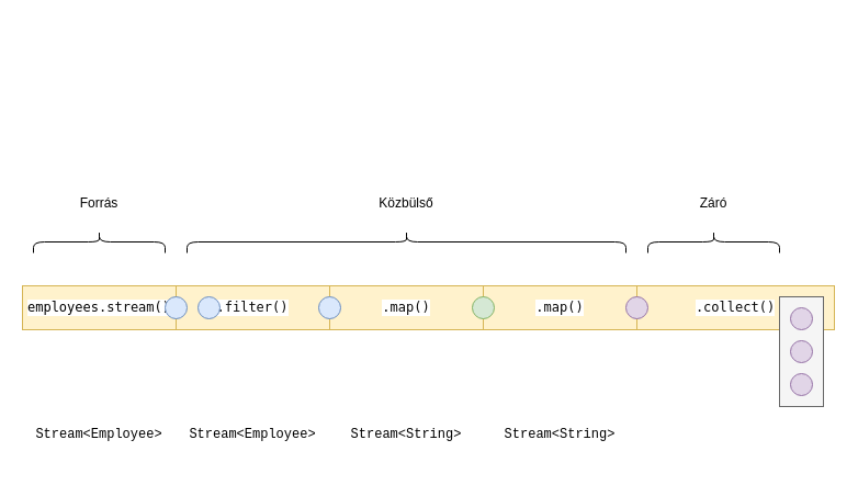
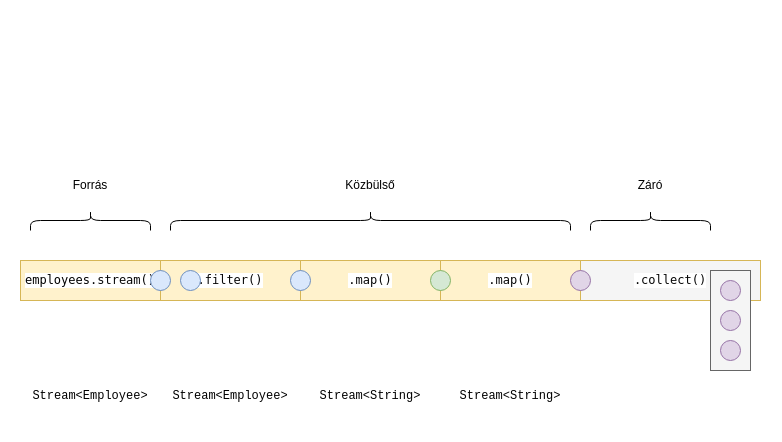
  <mxCell id="0" />
  <mxCell id="1" parent="0" />
  <mxCell id="2" value="&lt;pre style=&quot;background-color: #ffffff ; color: #080808 ; font-family: &amp;#34;jetbrains mono&amp;#34; , monospace ; font-size: 9 8pt&quot;&gt;&lt;span style=&quot;color: #000000&quot;&gt;employees&lt;/span&gt;.stream()&lt;/pre&gt;" style="rounded=0;whiteSpace=wrap;html=1;fillColor=#fff2cc;strokeColor=#d6b656;" parent="1" vertex="1"><mxGeometry x="20" y="260" width="140" height="40" as="geometry" /></mxCell>
  <mxCell id="3" value="&lt;pre style=&quot;background-color: #ffffff ; color: #080808 ; font-family: &amp;#34;jetbrains mono&amp;#34; , monospace ; font-size: 9 8pt&quot;&gt;&lt;pre style=&quot;font-family: &amp;#34;jetbrains mono&amp;#34; , monospace&quot;&gt;.filter()&lt;/pre&gt;&lt;/pre&gt;" style="rounded=0;whiteSpace=wrap;html=1;" parent="1" vertex="1"><mxGeometry x="160" y="260" width="140" height="40" as="geometry" /></mxCell>
  <mxCell id="4" value="&lt;pre style=&quot;background-color: #ffffff ; color: #080808 ; font-family: &amp;#34;jetbrains mono&amp;#34; , monospace ; font-size: 9 8pt&quot;&gt;&lt;pre style=&quot;font-family: &amp;#34;jetbrains mono&amp;#34; , monospace&quot;&gt;.map()&lt;/pre&gt;&lt;/pre&gt;" style="rounded=0;whiteSpace=wrap;html=1;" parent="1" vertex="1"><mxGeometry x="300" y="260" width="140" height="40" as="geometry" /></mxCell>
  <mxCell id="5" value="&lt;pre style=&quot;background-color: #ffffff ; color: #080808 ; font-family: &amp;#34;jetbrains mono&amp;#34; , monospace ; font-size: 9 8pt&quot;&gt;&lt;pre style=&quot;font-family: &amp;#34;jetbrains mono&amp;#34; , monospace&quot;&gt;.map()&lt;/pre&gt;&lt;/pre&gt;" style="rounded=0;whiteSpace=wrap;html=1;fillColor=#fff2cc;strokeColor=#d6b656;" parent="1" vertex="1"><mxGeometry x="440" y="260" width="140" height="40" as="geometry" /></mxCell>
- <mxCell id="6" value="&lt;pre style=&quot;background-color: #ffffff ; color: #080808 ; font-family: &amp;#34;jetbrains mono&amp;#34; , monospace ; font-size: 9 8pt&quot;&gt;&lt;pre style=&quot;font-family: &amp;#34;jetbrains mono&amp;#34; , monospace&quot;&gt;.collect()&lt;/pre&gt;&lt;/pre&gt;" style="rounded=0;whiteSpace=wrap;html=1;fillColor=#fff2cc;strokeColor=#d6b656;" parent="1" vertex="1"><mxGeometry x="580" y="260" width="180" height="40" as="geometry" /></mxCell>
+ <mxCell id="6" value="&lt;pre style=&quot;background-color: #ffffff ; color: #080808 ; font-family: &amp;#34;jetbrains mono&amp;#34; , monospace ; font-size: 9 8pt&quot;&gt;&lt;pre style=&quot;font-family: &amp;#34;jetbrains mono&amp;#34; , monospace&quot;&gt;.collect()&lt;/pre&gt;&lt;/pre&gt;" style="rounded=0;whiteSpace=wrap;html=1;fillColor=#f5f5f5;strokeColor=#d6b656;" parent="1" vertex="1"><mxGeometry x="580" y="260" width="180" height="40" as="geometry" /></mxCell>
  <mxCell id="7" value="&lt;pre style=&quot;background-color: #ffffff ; color: #080808 ; font-family: &amp;#34;jetbrains mono&amp;#34; , monospace ; font-size: 9 8pt&quot;&gt;&lt;pre style=&quot;font-family: &amp;#34;jetbrains mono&amp;#34; , monospace&quot;&gt;.filter()&lt;/pre&gt;&lt;/pre&gt;" style="rounded=0;whiteSpace=wrap;html=1;fillColor=#fff2cc;strokeColor=#d6b656;" parent="1" vertex="1"><mxGeometry x="160" y="260" width="140" height="40" as="geometry" /></mxCell>
  <mxCell id="8" value="&lt;pre style=&quot;background-color: #ffffff ; color: #080808 ; font-family: &amp;#34;jetbrains mono&amp;#34; , monospace ; font-size: 9 8pt&quot;&gt;&lt;pre style=&quot;font-family: &amp;#34;jetbrains mono&amp;#34; , monospace&quot;&gt;.map()&lt;/pre&gt;&lt;/pre&gt;" style="rounded=0;whiteSpace=wrap;html=1;fillColor=#fff2cc;strokeColor=#d6b656;" parent="1" vertex="1"><mxGeometry x="300" y="260" width="140" height="40" as="geometry" /></mxCell>
  <mxCell id="9" value="" style="shape=curlyBracket;whiteSpace=wrap;html=1;rounded=1;rotation=90;" parent="1" vertex="1"><mxGeometry x="80" y="160" width="20" height="120" as="geometry" /></mxCell>
  <mxCell id="10" value="" style="shape=curlyBracket;whiteSpace=wrap;html=1;rounded=1;rotation=90;" parent="1" vertex="1"><mxGeometry x="360" y="20" width="20" height="400" as="geometry" /></mxCell>
  <mxCell id="11" value="" style="shape=curlyBracket;whiteSpace=wrap;html=1;rounded=1;rotation=90;" parent="1" vertex="1"><mxGeometry x="640" y="160" width="20" height="120" as="geometry" /></mxCell>
  <mxCell id="12" value="Forrás" style="text;html=1;strokeColor=none;fillColor=none;align=center;verticalAlign=middle;whiteSpace=wrap;rounded=0;" parent="1" vertex="1"><mxGeometry x="60" y="170" width="60" height="30" as="geometry" /></mxCell>
  <mxCell id="13" value="Közbülső" style="text;html=1;strokeColor=none;fillColor=none;align=center;verticalAlign=middle;whiteSpace=wrap;rounded=0;" parent="1" vertex="1"><mxGeometry x="340" y="170" width="60" height="30" as="geometry" /></mxCell>
  <mxCell id="14" value="Záró" style="text;html=1;strokeColor=none;fillColor=none;align=center;verticalAlign=middle;whiteSpace=wrap;rounded=0;" parent="1" vertex="1"><mxGeometry x="620" y="170" width="60" height="30" as="geometry" /></mxCell>
  <mxCell id="15" value="" style="ellipse;whiteSpace=wrap;html=1;aspect=fixed;fillColor=#dae8fc;strokeColor=#6c8ebf;" parent="1" vertex="1"><mxGeometry x="180" y="270" width="20" height="20" as="geometry" /></mxCell>
  <mxCell id="16" value="" style="ellipse;whiteSpace=wrap;html=1;aspect=fixed;fillColor=#dae8fc;strokeColor=#6c8ebf;" parent="1" vertex="1"><mxGeometry x="150" y="270" width="20" height="20" as="geometry" /></mxCell>
  <mxCell id="17" value="" style="ellipse;whiteSpace=wrap;html=1;aspect=fixed;fillColor=#dae8fc;strokeColor=#6c8ebf;" parent="1" vertex="1"><mxGeometry x="290" y="270" width="20" height="20" as="geometry" /></mxCell>
  <mxCell id="18" value="" style="ellipse;whiteSpace=wrap;html=1;aspect=fixed;fillColor=#d5e8d4;strokeColor=#82b366;" parent="1" vertex="1"><mxGeometry x="430" y="270" width="20" height="20" as="geometry" /></mxCell>
  <mxCell id="19" value="" style="ellipse;whiteSpace=wrap;html=1;aspect=fixed;fillColor=#e1d5e7;strokeColor=#9673a6;" parent="1" vertex="1"><mxGeometry x="570" y="270" width="20" height="20" as="geometry" /></mxCell>
  <mxCell id="20" value="" style="rounded=0;whiteSpace=wrap;html=1;fillColor=#f5f5f5;fontColor=#333333;strokeColor=#666666;" parent="1" vertex="1"><mxGeometry x="710" y="270" width="40" height="100" as="geometry" /></mxCell>
  <mxCell id="21" value="" style="ellipse;whiteSpace=wrap;html=1;aspect=fixed;fillColor=#e1d5e7;strokeColor=#9673a6;" parent="1" vertex="1"><mxGeometry x="720" y="280" width="20" height="20" as="geometry" /></mxCell>
  <mxCell id="22" value="" style="ellipse;whiteSpace=wrap;html=1;aspect=fixed;fillColor=#e1d5e7;strokeColor=#9673a6;" parent="1" vertex="1"><mxGeometry x="720" y="310" width="20" height="20" as="geometry" /></mxCell>
  <mxCell id="23" value="" style="ellipse;whiteSpace=wrap;html=1;aspect=fixed;fillColor=#e1d5e7;strokeColor=#9673a6;" parent="1" vertex="1"><mxGeometry x="720" y="340" width="20" height="20" as="geometry" /></mxCell>
  <mxCell id="24" value="&lt;font face=&quot;Courier New&quot;&gt;Stream&amp;lt;Employee&amp;gt;&lt;/font&gt;" style="text;html=1;strokeColor=none;fillColor=none;align=center;verticalAlign=middle;whiteSpace=wrap;rounded=0;" vertex="1" parent="1"><mxGeometry x="20" y="380" width="140" height="30" as="geometry" /></mxCell>
  <mxCell id="25" value="&lt;font face=&quot;Courier New&quot;&gt;Stream&amp;lt;Employee&amp;gt;&lt;/font&gt;" style="text;html=1;strokeColor=none;fillColor=none;align=center;verticalAlign=middle;whiteSpace=wrap;rounded=0;" vertex="1" parent="1"><mxGeometry x="160" y="380" width="140" height="30" as="geometry" /></mxCell>
  <mxCell id="26" value="&lt;font face=&quot;Courier New&quot;&gt;Stream&amp;lt;String&amp;gt;&lt;/font&gt;" style="text;html=1;strokeColor=none;fillColor=none;align=center;verticalAlign=middle;whiteSpace=wrap;rounded=0;" vertex="1" parent="1"><mxGeometry x="300" y="380" width="140" height="30" as="geometry" /></mxCell>
  <mxCell id="27" value="&lt;font face=&quot;Courier New&quot;&gt;Stream&amp;lt;String&amp;gt;&lt;/font&gt;" style="text;html=1;strokeColor=none;fillColor=none;align=center;verticalAlign=middle;whiteSpace=wrap;rounded=0;" vertex="1" parent="1"><mxGeometry x="440" y="380" width="140" height="30" as="geometry" /></mxCell>
